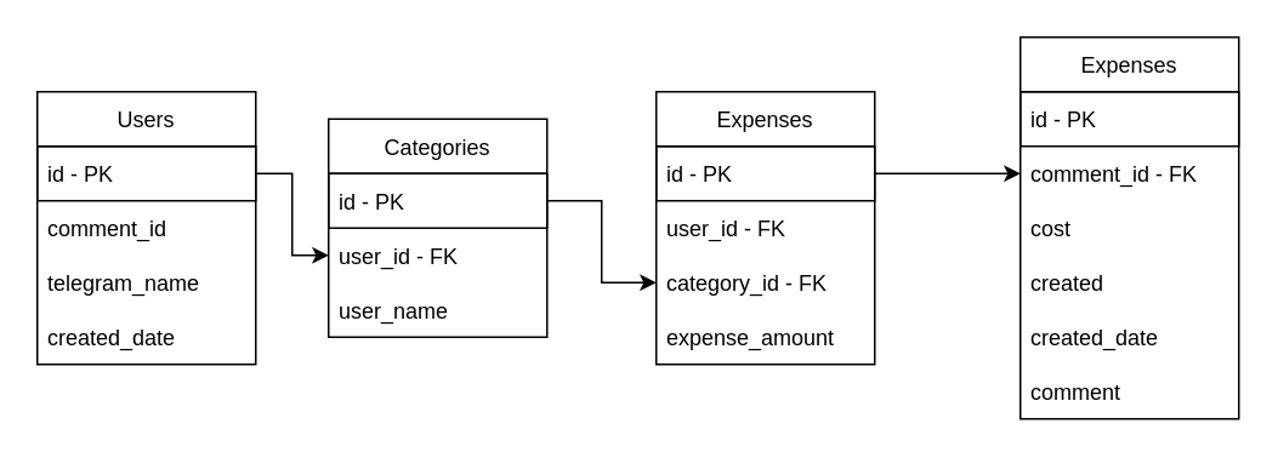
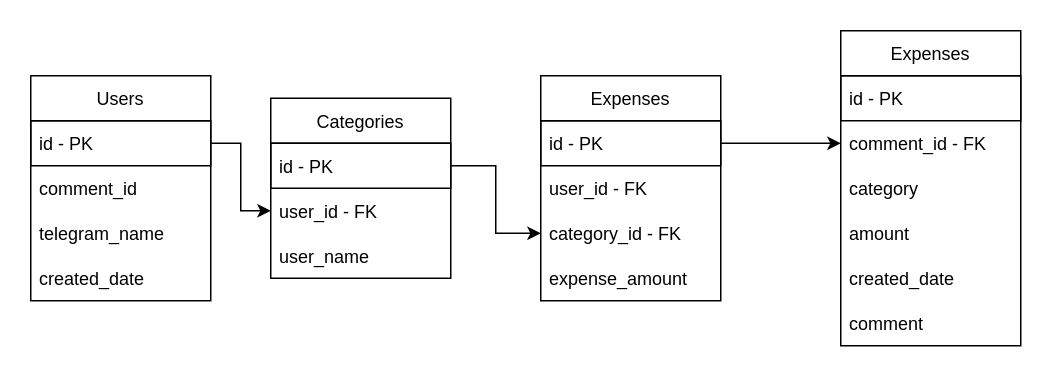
  <mxCell id="0" />
  <mxCell id="1" parent="0" />
  <mxCell id="2" value="Users" style="swimlane;fontStyle=0;childLayout=stackLayout;horizontal=1;startSize=30;horizontalStack=0;resizeParent=1;resizeParentMax=0;resizeLast=0;collapsible=1;marginBottom=0;" vertex="1" parent="1"><mxGeometry x="20" y="50" width="120" height="150" as="geometry" /></mxCell>
  <mxCell id="3" value="id - PK" style="text;strokeColor=default;fillColor=none;align=left;verticalAlign=middle;spacingLeft=4;spacingRight=4;overflow=hidden;points=[[0,0.5],[1,0.5]];portConstraint=eastwest;rotatable=0;" vertex="1" parent="2"><mxGeometry y="30" width="120" height="30" as="geometry" /></mxCell>
  <mxCell id="4" value="comment_id" style="text;strokeColor=none;fillColor=none;align=left;verticalAlign=middle;spacingLeft=4;spacingRight=4;overflow=hidden;points=[[0,0.5],[1,0.5]];portConstraint=eastwest;rotatable=0;" vertex="1" parent="2"><mxGeometry y="60" width="120" height="30" as="geometry" /></mxCell>
  <mxCell id="5" value="telegram_name" style="text;strokeColor=none;fillColor=none;align=left;verticalAlign=middle;spacingLeft=4;spacingRight=4;overflow=hidden;points=[[0,0.5],[1,0.5]];portConstraint=eastwest;rotatable=0;" vertex="1" parent="2"><mxGeometry y="90" width="120" height="30" as="geometry" /></mxCell>
  <mxCell id="6" value="created_date" style="text;strokeColor=none;fillColor=none;align=left;verticalAlign=middle;spacingLeft=4;spacingRight=4;overflow=hidden;points=[[0,0.5],[1,0.5]];portConstraint=eastwest;rotatable=0;" vertex="1" parent="2"><mxGeometry y="120" width="120" height="30" as="geometry" /></mxCell>
  <mxCell id="7" value="Categories" style="swimlane;fontStyle=0;childLayout=stackLayout;horizontal=1;startSize=30;horizontalStack=0;resizeParent=1;resizeParentMax=0;resizeLast=0;collapsible=1;marginBottom=0;" vertex="1" parent="1"><mxGeometry x="180" y="65" width="120" height="120" as="geometry" /></mxCell>
  <mxCell id="8" value="id - PK" style="text;strokeColor=default;fillColor=none;align=left;verticalAlign=middle;spacingLeft=4;spacingRight=4;overflow=hidden;points=[[0,0.5],[1,0.5]];portConstraint=eastwest;rotatable=0;" vertex="1" parent="7"><mxGeometry y="30" width="120" height="30" as="geometry" /></mxCell>
  <mxCell id="9" value="user_id - FK" style="text;strokeColor=none;fillColor=none;align=left;verticalAlign=middle;spacingLeft=4;spacingRight=4;overflow=hidden;points=[[0,0.5],[1,0.5]];portConstraint=eastwest;rotatable=0;" vertex="1" parent="7"><mxGeometry y="60" width="120" height="30" as="geometry" /></mxCell>
  <mxCell id="10" value="user_name" style="text;strokeColor=none;fillColor=none;align=left;verticalAlign=middle;spacingLeft=4;spacingRight=4;overflow=hidden;points=[[0,0.5],[1,0.5]];portConstraint=eastwest;rotatable=0;" vertex="1" parent="7"><mxGeometry y="90" width="120" height="30" as="geometry" /></mxCell>
  <mxCell id="11" value="Expenses" style="swimlane;fontStyle=0;childLayout=stackLayout;horizontal=1;startSize=30;horizontalStack=0;resizeParent=1;resizeParentMax=0;resizeLast=0;collapsible=1;marginBottom=0;" vertex="1" parent="1"><mxGeometry x="360" y="50" width="120" height="150" as="geometry" /></mxCell>
  <mxCell id="12" value="id - PK" style="text;strokeColor=default;fillColor=none;align=left;verticalAlign=middle;spacingLeft=4;spacingRight=4;overflow=hidden;points=[[0,0.5],[1,0.5]];portConstraint=eastwest;rotatable=0;" vertex="1" parent="11"><mxGeometry y="30" width="120" height="30" as="geometry" /></mxCell>
  <mxCell id="13" value="user_id - FK" style="text;strokeColor=none;fillColor=none;align=left;verticalAlign=middle;spacingLeft=4;spacingRight=4;overflow=hidden;points=[[0,0.5],[1,0.5]];portConstraint=eastwest;rotatable=0;" vertex="1" parent="11"><mxGeometry y="60" width="120" height="30" as="geometry" /></mxCell>
  <mxCell id="14" value="category_id - FK" style="text;strokeColor=none;fillColor=none;align=left;verticalAlign=middle;spacingLeft=4;spacingRight=4;overflow=hidden;points=[[0,0.5],[1,0.5]];portConstraint=eastwest;rotatable=0;" vertex="1" parent="11"><mxGeometry y="90" width="120" height="30" as="geometry" /></mxCell>
  <mxCell id="15" value="expense_amount" style="text;strokeColor=none;fillColor=none;align=left;verticalAlign=middle;spacingLeft=4;spacingRight=4;overflow=hidden;points=[[0,0.5],[1,0.5]];portConstraint=eastwest;rotatable=0;" vertex="1" parent="11"><mxGeometry y="120" width="120" height="30" as="geometry" /></mxCell>
  <mxCell id="16" value="Expenses" style="swimlane;fontStyle=0;childLayout=stackLayout;horizontal=1;startSize=30;horizontalStack=0;resizeParent=1;resizeParentMax=0;resizeLast=0;collapsible=1;marginBottom=0;" vertex="1" parent="1"><mxGeometry x="560" y="20" width="120" height="210" as="geometry" /></mxCell>
  <mxCell id="17" value="id - PK" style="text;strokeColor=default;fillColor=none;align=left;verticalAlign=middle;spacingLeft=4;spacingRight=4;overflow=hidden;points=[[0,0.5],[1,0.5]];portConstraint=eastwest;rotatable=0;" vertex="1" parent="16"><mxGeometry y="30" width="120" height="30" as="geometry" /></mxCell>
  <mxCell id="18" value="comment_id - FK" style="text;strokeColor=none;fillColor=none;align=left;verticalAlign=middle;spacingLeft=4;spacingRight=4;overflow=hidden;points=[[0,0.5],[1,0.5]];portConstraint=eastwest;rotatable=0;" vertex="1" parent="16"><mxGeometry y="60" width="120" height="30" as="geometry" /></mxCell>
- <mxCell id="19" value="cost" style="text;strokeColor=none;fillColor=none;align=left;verticalAlign=middle;spacingLeft=4;spacingRight=4;overflow=hidden;points=[[0,0.5],[1,0.5]];portConstraint=eastwest;rotatable=0;" vertex="1" parent="16"><mxGeometry y="90" width="120" height="30" as="geometry" /></mxCell>
- <mxCell id="20" value="created" style="text;strokeColor=none;fillColor=none;align=left;verticalAlign=middle;spacingLeft=4;spacingRight=4;overflow=hidden;points=[[0,0.5],[1,0.5]];portConstraint=eastwest;rotatable=0;" vertex="1" parent="16"><mxGeometry y="120" width="120" height="30" as="geometry" /></mxCell>
+ <mxCell id="19" value="category" style="text;strokeColor=none;fillColor=none;align=left;verticalAlign=middle;spacingLeft=4;spacingRight=4;overflow=hidden;points=[[0,0.5],[1,0.5]];portConstraint=eastwest;rotatable=0;" vertex="1" parent="16"><mxGeometry y="90" width="120" height="30" as="geometry" /></mxCell>
+ <mxCell id="20" value="amount" style="text;strokeColor=none;fillColor=none;align=left;verticalAlign=middle;spacingLeft=4;spacingRight=4;overflow=hidden;points=[[0,0.5],[1,0.5]];portConstraint=eastwest;rotatable=0;" vertex="1" parent="16"><mxGeometry y="120" width="120" height="30" as="geometry" /></mxCell>
  <mxCell id="21" value="created_date" style="text;strokeColor=none;fillColor=none;align=left;verticalAlign=middle;spacingLeft=4;spacingRight=4;overflow=hidden;points=[[0,0.5],[1,0.5]];portConstraint=eastwest;rotatable=0;" vertex="1" parent="16"><mxGeometry y="150" width="120" height="30" as="geometry" /></mxCell>
  <mxCell id="22" value="comment" style="text;strokeColor=none;fillColor=none;align=left;verticalAlign=middle;spacingLeft=4;spacingRight=4;overflow=hidden;points=[[0,0.5],[1,0.5]];portConstraint=eastwest;rotatable=0;" vertex="1" parent="16"><mxGeometry y="180" width="120" height="30" as="geometry" /></mxCell>
  <mxCell id="23" style="edgeStyle=orthogonalEdgeStyle;rounded=0;orthogonalLoop=1;jettySize=auto;html=1;entryX=0;entryY=0.5;entryDx=0;entryDy=0;" edge="1" parent="1" source="3" target="9"><mxGeometry relative="1" as="geometry" /></mxCell>
  <mxCell id="24" style="edgeStyle=orthogonalEdgeStyle;rounded=0;orthogonalLoop=1;jettySize=auto;html=1;entryX=0;entryY=0.5;entryDx=0;entryDy=0;" edge="1" parent="1" source="8" target="14"><mxGeometry relative="1" as="geometry" /></mxCell>
  <mxCell id="25" style="edgeStyle=orthogonalEdgeStyle;rounded=0;orthogonalLoop=1;jettySize=auto;html=1;entryX=0;entryY=0.5;entryDx=0;entryDy=0;" edge="1" parent="1" source="12" target="18"><mxGeometry relative="1" as="geometry" /></mxCell>
